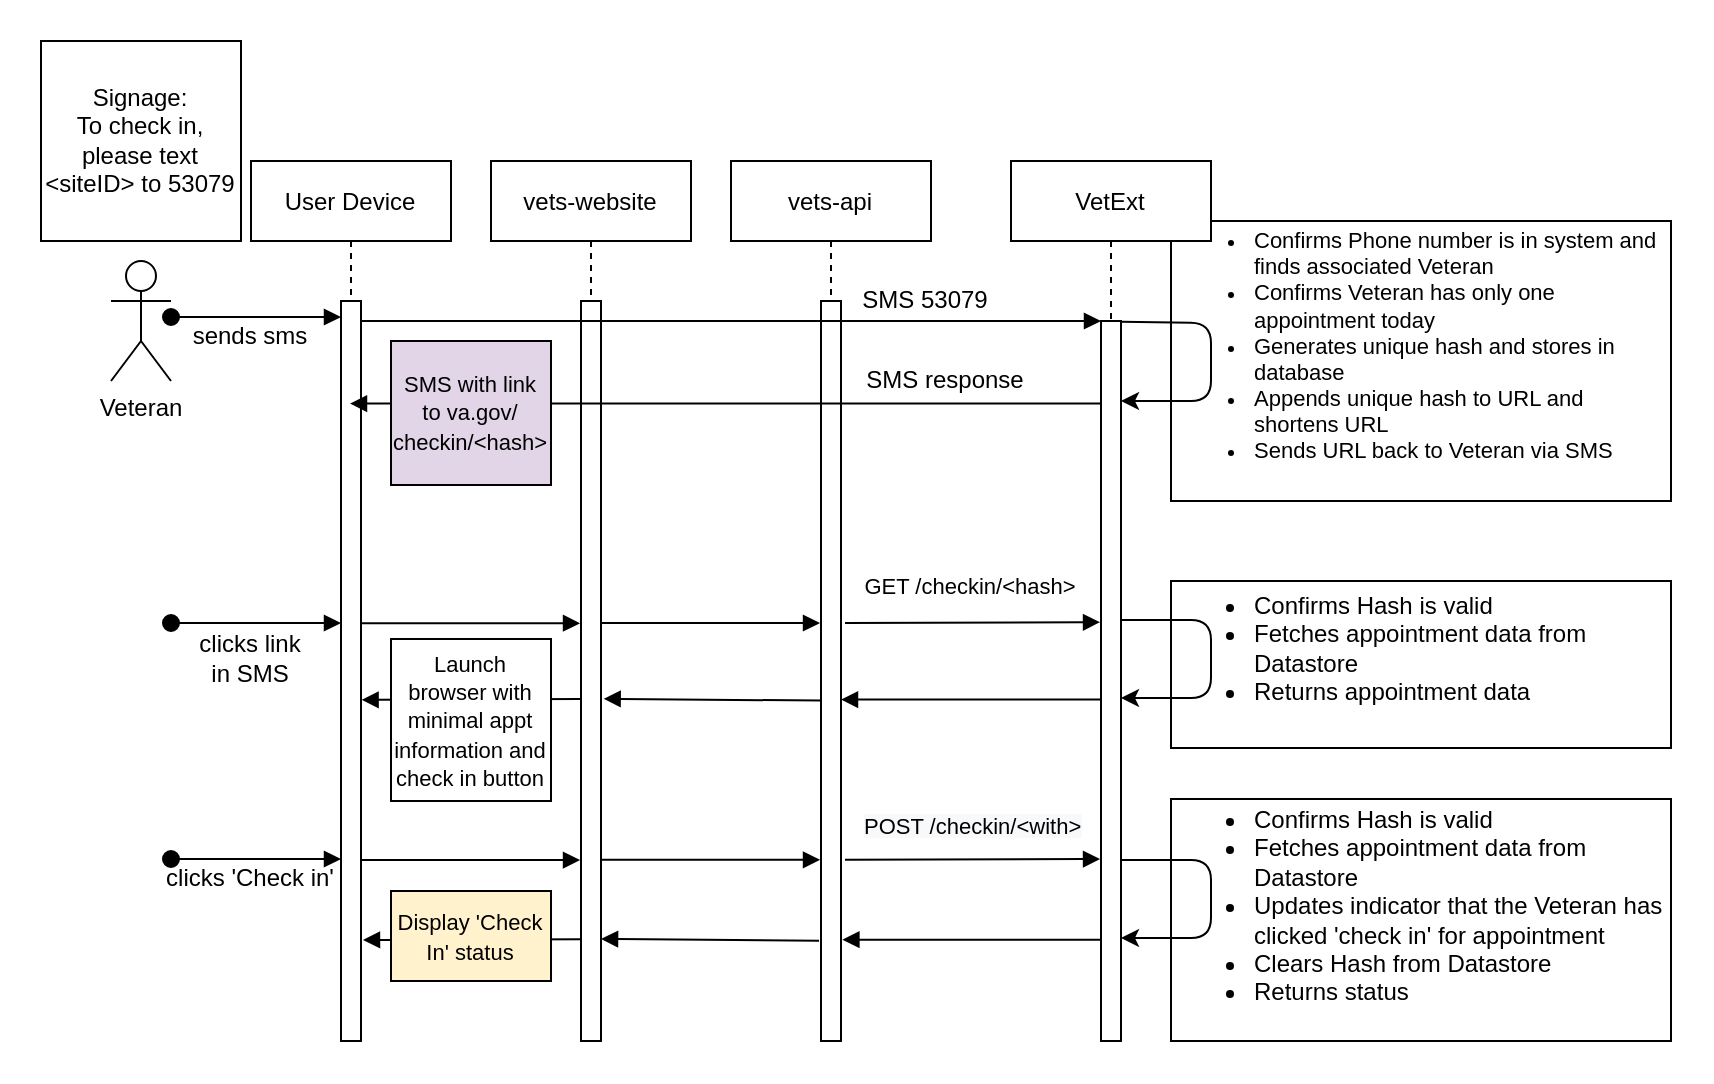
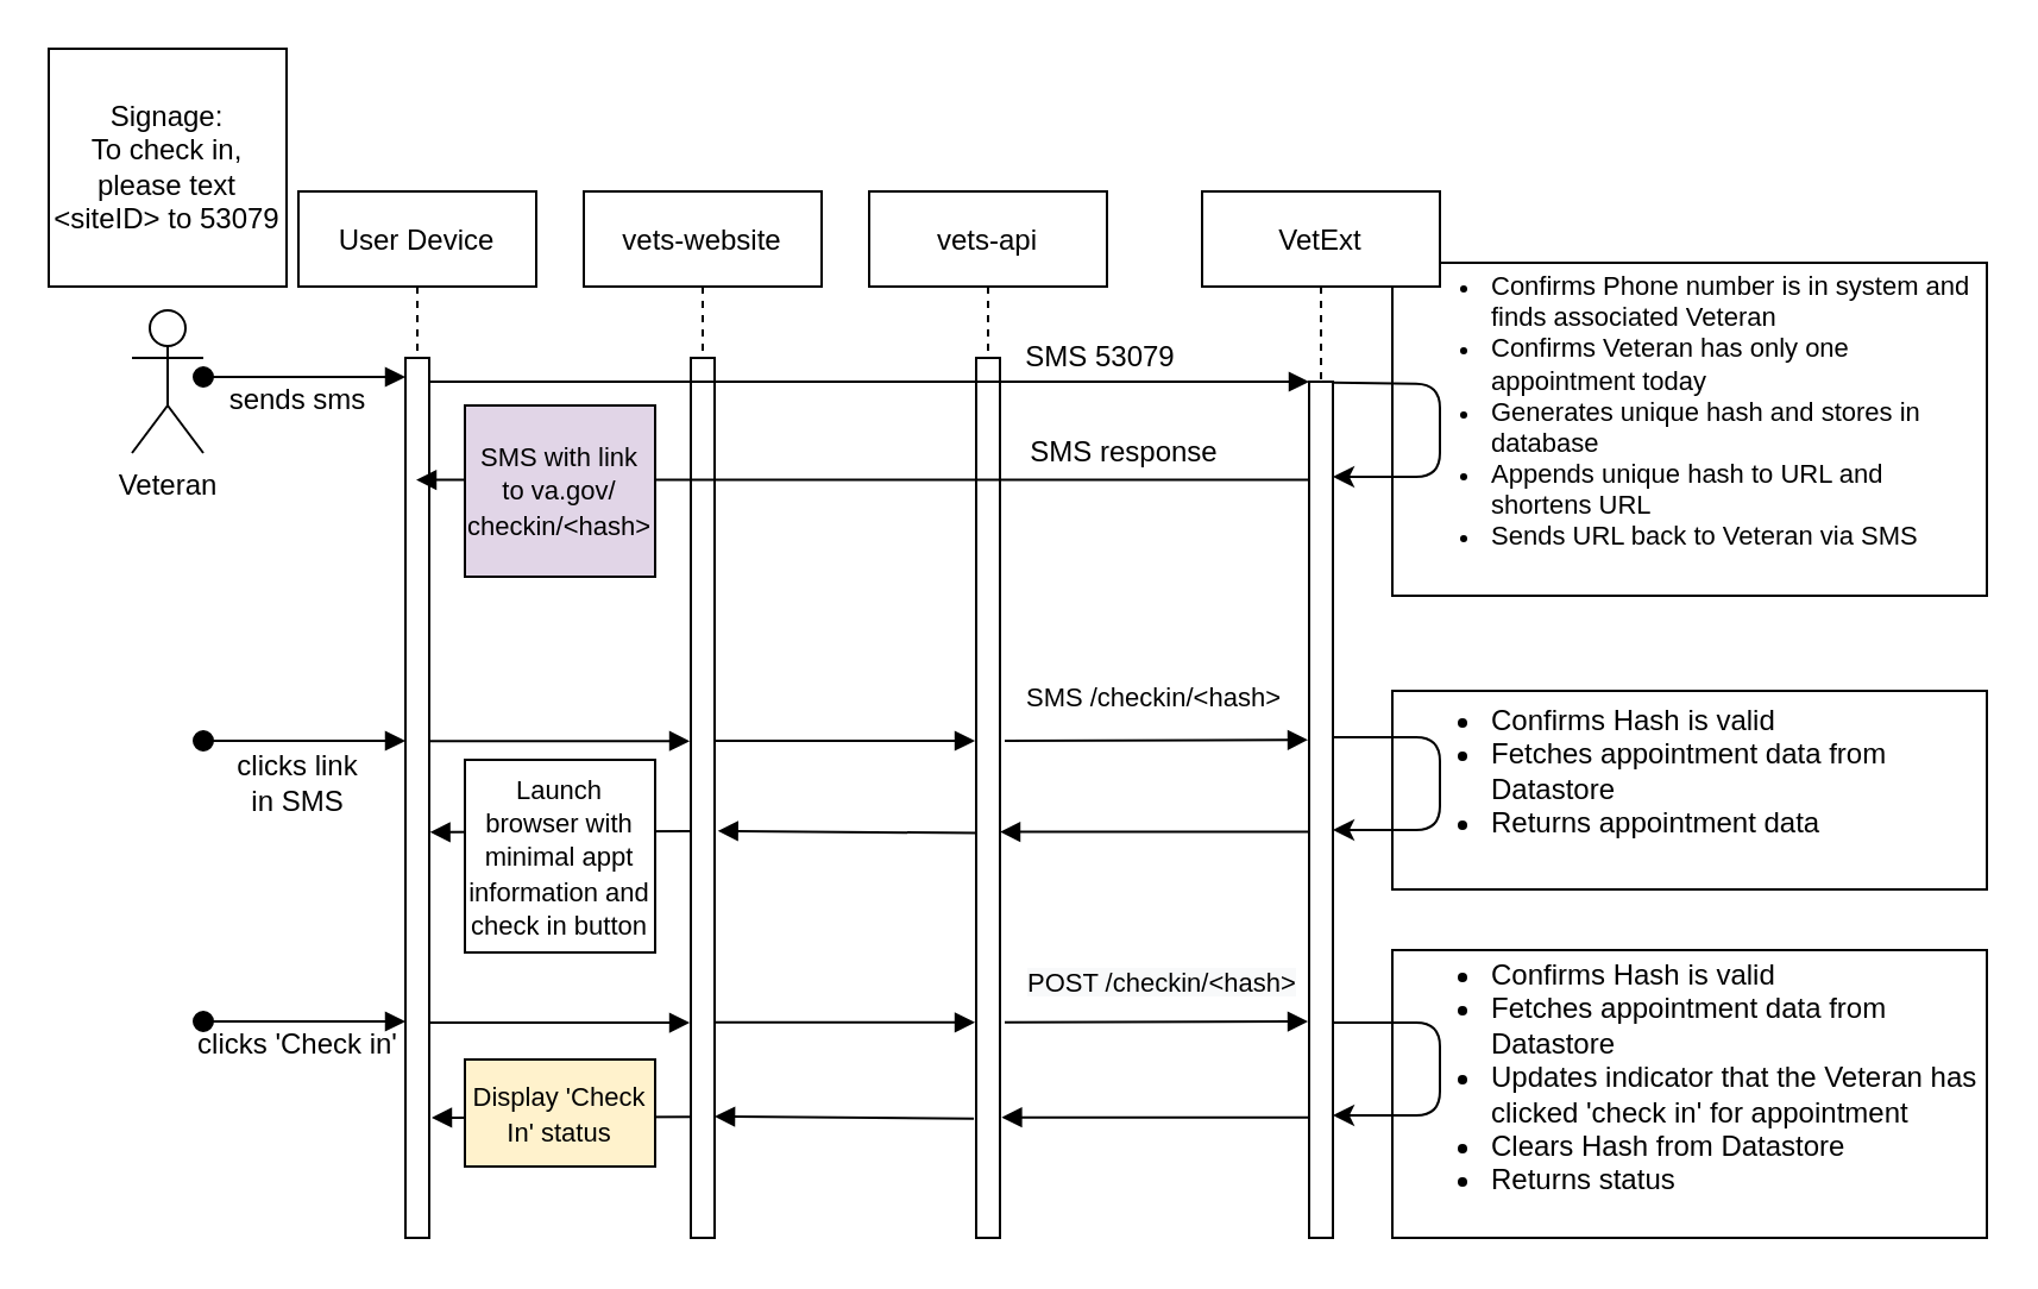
  <mxCell id="0" />
  <mxCell id="1" parent="0" />
  <mxCell id="2" value="&lt;ul&gt;&lt;li&gt;&lt;font style=&quot;font-size: 12px&quot;&gt;Confirms Hash is valid&lt;/font&gt;&lt;/li&gt;&lt;li&gt;&lt;font style=&quot;font-size: 12px&quot;&gt;Fetches appointment data from Datastore&lt;/font&gt;&lt;/li&gt;&lt;li&gt;&lt;font style=&quot;font-size: 12px&quot;&gt;Returns appointment data&lt;/font&gt;&lt;/li&gt;&lt;/ul&gt;&lt;font style=&quot;font-size: 13px&quot;&gt;&lt;br&gt;&lt;/font&gt;" style="rounded=0;whiteSpace=wrap;html=1;align=left;" vertex="1" parent="1"><mxGeometry x="585" y="290" width="250" height="83.5" as="geometry" /></mxCell>
  <mxCell id="3" value="" style="verticalAlign=bottom;endArrow=block;shadow=0;strokeWidth=1;exitX=-0.008;exitY=0.706;exitDx=0;exitDy=0;exitPerimeter=0;entryX=1.052;entryY=0.708;entryDx=0;entryDy=0;entryPerimeter=0;" edge="1" parent="1"><mxGeometry relative="1" as="geometry"><mxPoint x="289.7" y="349" as="sourcePoint" /><mxPoint x="180.3" y="349.42" as="targetPoint" /></mxGeometry></mxCell>
  <mxCell id="4" value="&lt;ul style=&quot;font-size: 11px&quot;&gt;&lt;li&gt;&lt;font style=&quot;font-size: 11px&quot;&gt;Confirms Phone number is in system and finds associated Veteran&lt;/font&gt;&lt;/li&gt;&lt;li&gt;&lt;span&gt;Confirms Veteran has only one appointment today&lt;/span&gt;&lt;br&gt;&lt;/li&gt;&lt;li&gt;&lt;span&gt;Generates unique hash and stores in database&lt;/span&gt;&lt;/li&gt;&lt;li&gt;&lt;span&gt;Appends unique hash to URL and shortens URL&lt;/span&gt;&lt;/li&gt;&lt;li&gt;&lt;span&gt;Sends URL back to Veteran via SMS&lt;/span&gt;&lt;/li&gt;&lt;/ul&gt;&lt;font style=&quot;font-size: 9px&quot;&gt;&lt;br&gt;&lt;/font&gt;" style="rounded=0;whiteSpace=wrap;html=1;align=left;" parent="1" vertex="1"><mxGeometry x="585" y="110" width="250" height="140" as="geometry" /></mxCell>
  <mxCell id="5" value="User Device" style="shape=umlLifeline;perimeter=lifelinePerimeter;container=1;collapsible=0;recursiveResize=0;rounded=0;shadow=0;strokeWidth=1;" parent="1" vertex="1"><mxGeometry x="125" y="80" width="100" height="440" as="geometry" /></mxCell>
  <mxCell id="6" value="" style="points=[];perimeter=orthogonalPerimeter;rounded=0;shadow=0;strokeWidth=1;" parent="5" vertex="1"><mxGeometry x="45" y="70" width="10" height="370" as="geometry" /></mxCell>
  <mxCell id="7" value="VetExt" style="shape=umlLifeline;perimeter=lifelinePerimeter;container=1;collapsible=0;recursiveResize=0;rounded=0;shadow=0;strokeWidth=1;" parent="1" vertex="1"><mxGeometry x="505" y="80" width="100" height="440" as="geometry" /></mxCell>
  <mxCell id="8" value="" style="points=[];perimeter=orthogonalPerimeter;rounded=0;shadow=0;strokeWidth=1;" parent="7" vertex="1"><mxGeometry x="45" y="80" width="10" height="360" as="geometry" /></mxCell>
  <mxCell id="9" value="" style="endArrow=classic;html=1;exitX=0.999;exitY=0.001;exitDx=0;exitDy=0;exitPerimeter=0;" parent="7" source="8" target="8" edge="1"><mxGeometry width="50" height="50" relative="1" as="geometry"><mxPoint x="60" y="80" as="sourcePoint" /><mxPoint x="110" y="120" as="targetPoint" /><Array as="points"><mxPoint x="100" y="81" /><mxPoint x="100" y="120" /></Array></mxGeometry></mxCell>
  <mxCell id="10" value="" style="endArrow=classic;html=1;" edge="1" parent="7"><mxGeometry width="50" height="50" relative="1" as="geometry"><mxPoint x="55" y="229.5" as="sourcePoint" /><mxPoint x="55" y="268.5" as="targetPoint" /><Array as="points"><mxPoint x="100" y="229.5" /><mxPoint x="100" y="268.5" /></Array></mxGeometry></mxCell>
  <mxCell id="11" value="Veteran" style="shape=umlActor;verticalLabelPosition=bottom;verticalAlign=top;html=1;outlineConnect=0;" parent="1" vertex="1"><mxGeometry x="55" y="130" width="30" height="60" as="geometry" /></mxCell>
  <mxCell id="12" value="Signage:&lt;br&gt;To check in, please text &amp;lt;siteID&amp;gt; to 53079" style="whiteSpace=wrap;html=1;aspect=fixed;" parent="1" vertex="1"><mxGeometry x="20" y="20" width="100" height="100" as="geometry" /></mxCell>
  <mxCell id="13" value="SMS 53079" style="text;html=1;strokeColor=none;fillColor=none;align=center;verticalAlign=middle;whiteSpace=wrap;rounded=0;" parent="1" vertex="1"><mxGeometry x="430" y="140" width="65" height="20" as="geometry" /></mxCell>
  <mxCell id="14" value="SMS response" style="text;html=1;strokeColor=none;fillColor=none;align=center;verticalAlign=middle;whiteSpace=wrap;rounded=0;" parent="1" vertex="1"><mxGeometry x="430" y="180" width="85" height="20" as="geometry" /></mxCell>
  <mxCell id="15" value="vets-website" style="shape=umlLifeline;perimeter=lifelinePerimeter;container=1;collapsible=0;recursiveResize=0;rounded=0;shadow=0;strokeWidth=1;" parent="1" vertex="1"><mxGeometry x="245" y="80" width="100" height="440" as="geometry" /></mxCell>
  <mxCell id="16" value="" style="points=[];perimeter=orthogonalPerimeter;rounded=0;shadow=0;strokeWidth=1;" parent="15" vertex="1"><mxGeometry x="45" y="70" width="10" height="370" as="geometry" /></mxCell>
  <mxCell id="17" value="vets-api" style="shape=umlLifeline;perimeter=lifelinePerimeter;container=1;collapsible=0;recursiveResize=0;rounded=0;shadow=0;strokeWidth=1;" parent="1" vertex="1"><mxGeometry x="365" y="80" width="100" height="440" as="geometry" /></mxCell>
  <mxCell id="18" value="" style="points=[];perimeter=orthogonalPerimeter;rounded=0;shadow=0;strokeWidth=1;" parent="17" vertex="1"><mxGeometry x="45" y="70" width="10" height="370" as="geometry" /></mxCell>
  <mxCell id="19" value="" style="verticalAlign=bottom;startArrow=oval;endArrow=block;startSize=8;shadow=0;strokeWidth=1;exitX=1;exitY=0.333;exitDx=0;exitDy=0;exitPerimeter=0;" parent="1" edge="1"><mxGeometry relative="1" as="geometry"><mxPoint x="85" y="158" as="sourcePoint" /><mxPoint x="170" y="158" as="targetPoint" /></mxGeometry></mxCell>
  <mxCell id="20" value="sends sms" style="text;html=1;strokeColor=none;fillColor=none;align=center;verticalAlign=middle;whiteSpace=wrap;rounded=0;" parent="1" vertex="1"><mxGeometry x="95" y="158" width="60" height="20" as="geometry" /></mxCell>
  <mxCell id="21" value="" style="verticalAlign=bottom;endArrow=block;entryX=0;entryY=0;shadow=0;strokeWidth=1;" parent="1" source="6" target="8" edge="1"><mxGeometry relative="1" as="geometry"><mxPoint x="280" y="160" as="sourcePoint" /></mxGeometry></mxCell>
  <mxCell id="22" value="" style="verticalAlign=bottom;startArrow=oval;endArrow=block;startSize=8;shadow=0;strokeWidth=1;exitX=1;exitY=0.333;exitDx=0;exitDy=0;exitPerimeter=0;" parent="1" edge="1"><mxGeometry relative="1" as="geometry"><mxPoint x="85" y="311" as="sourcePoint" /><mxPoint x="170" y="311" as="targetPoint" /></mxGeometry></mxCell>
  <mxCell id="23" value="clicks link in SMS" style="text;html=1;strokeColor=none;fillColor=none;align=center;verticalAlign=middle;whiteSpace=wrap;rounded=0;" parent="1" vertex="1"><mxGeometry x="95" y="319" width="60" height="20" as="geometry" /></mxCell>
  <mxCell id="24" value="" style="verticalAlign=bottom;endArrow=block;shadow=0;strokeWidth=1;entryX=-0.048;entryY=0.472;entryDx=0;entryDy=0;entryPerimeter=0;" parent="1" edge="1"><mxGeometry relative="1" as="geometry"><mxPoint x="180" y="311.12" as="sourcePoint" /><mxPoint x="289.52" y="311.12" as="targetPoint" /></mxGeometry></mxCell>
  <mxCell id="25" value="" style="verticalAlign=bottom;endArrow=block;shadow=0;strokeWidth=1;entryX=-0.048;entryY=0.472;entryDx=0;entryDy=0;entryPerimeter=0;" parent="1" edge="1"><mxGeometry relative="1" as="geometry"><mxPoint x="300" y="311" as="sourcePoint" /><mxPoint x="409.52" y="311" as="targetPoint" /></mxGeometry></mxCell>
  <mxCell id="26" value="" style="verticalAlign=bottom;endArrow=block;shadow=0;strokeWidth=1;entryX=-0.048;entryY=0.448;entryDx=0;entryDy=0;entryPerimeter=0;" parent="1" edge="1"><mxGeometry relative="1" as="geometry"><mxPoint x="422" y="311" as="sourcePoint" /><mxPoint x="549.52" y="310.6" as="targetPoint" /></mxGeometry></mxCell>
  <mxCell id="27" value="" style="verticalAlign=bottom;endArrow=block;shadow=0;strokeWidth=1;entryX=1.217;entryY=0.539;entryDx=0;entryDy=0;entryPerimeter=0;exitX=-0.033;exitY=0.501;exitDx=0;exitDy=0;exitPerimeter=0;" edge="1" parent="1"><mxGeometry relative="1" as="geometry"><mxPoint x="549.67" y="349.28" as="sourcePoint" /><mxPoint x="420" y="349.28" as="targetPoint" /></mxGeometry></mxCell>
  <mxCell id="28" value="&lt;font style=&quot;font-size: 11px&quot;&gt;Launch browser with minimal appt information and check in button&lt;/font&gt;" style="rounded=0;whiteSpace=wrap;html=1;" vertex="1" parent="1"><mxGeometry x="195" y="319" width="80" height="81" as="geometry" /></mxCell>
  <mxCell id="29" value="" style="verticalAlign=bottom;endArrow=block;shadow=0;strokeWidth=1;exitX=0.033;exitY=0.52;exitDx=0;exitDy=0;exitPerimeter=0;entryX=1.133;entryY=0.517;entryDx=0;entryDy=0;entryPerimeter=0;" edge="1" parent="1"><mxGeometry relative="1" as="geometry"><mxPoint x="410.33" y="349.8" as="sourcePoint" /><mxPoint x="301.33" y="348.93" as="targetPoint" /></mxGeometry></mxCell>
  <mxCell id="30" value="" style="verticalAlign=bottom;startArrow=oval;endArrow=block;startSize=8;shadow=0;strokeWidth=1;exitX=1;exitY=0.333;exitDx=0;exitDy=0;exitPerimeter=0;" edge="1" parent="1"><mxGeometry relative="1" as="geometry"><mxPoint x="85" y="429" as="sourcePoint" /><mxPoint x="170" y="429" as="targetPoint" /></mxGeometry></mxCell>
  <mxCell id="31" value="clicks 'Check in'" style="text;html=1;strokeColor=none;fillColor=none;align=center;verticalAlign=middle;whiteSpace=wrap;rounded=0;" vertex="1" parent="1"><mxGeometry x="80" y="429" width="90" height="20" as="geometry" /></mxCell>
  <mxCell id="32" value="" style="verticalAlign=bottom;endArrow=block;shadow=0;strokeWidth=1;entryX=-0.048;entryY=0.472;entryDx=0;entryDy=0;entryPerimeter=0;" edge="1" parent="1"><mxGeometry relative="1" as="geometry"><mxPoint x="180" y="429.52" as="sourcePoint" /><mxPoint x="289.52" y="429.52" as="targetPoint" /></mxGeometry></mxCell>
  <mxCell id="33" value="" style="verticalAlign=bottom;endArrow=block;shadow=0;strokeWidth=1;entryX=-0.048;entryY=0.472;entryDx=0;entryDy=0;entryPerimeter=0;" edge="1" parent="1"><mxGeometry relative="1" as="geometry"><mxPoint x="300" y="429.4" as="sourcePoint" /><mxPoint x="409.52" y="429.4" as="targetPoint" /></mxGeometry></mxCell>
  <mxCell id="34" value="" style="verticalAlign=bottom;endArrow=block;shadow=0;strokeWidth=1;entryX=-0.048;entryY=0.448;entryDx=0;entryDy=0;entryPerimeter=0;" edge="1" parent="1"><mxGeometry relative="1" as="geometry"><mxPoint x="422" y="429.4" as="sourcePoint" /><mxPoint x="549.52" y="429" as="targetPoint" /></mxGeometry></mxCell>
  <mxCell id="35" value="&lt;ul&gt;&lt;li&gt;&lt;font style=&quot;font-size: 12px&quot;&gt;Confirms Hash is valid&lt;/font&gt;&lt;/li&gt;&lt;li&gt;&lt;font style=&quot;font-size: 12px&quot;&gt;Fetches appointment data from Datastore&lt;/font&gt;&lt;/li&gt;&lt;li&gt;&lt;font style=&quot;font-size: 12px&quot;&gt;&lt;span&gt;Updates indicator that the Veteran has clicked 'check in' for appointment&lt;/span&gt;&lt;br&gt;&lt;/font&gt;&lt;/li&gt;&lt;li&gt;&lt;span&gt;&lt;font style=&quot;font-size: 12px&quot;&gt;Clears Hash from Datastore&lt;/font&gt;&lt;/span&gt;&lt;/li&gt;&lt;li&gt;&lt;span&gt;&lt;font style=&quot;font-size: 12px&quot;&gt;Returns status&lt;/font&gt;&lt;/span&gt;&lt;/li&gt;&lt;/ul&gt;&lt;font style=&quot;font-size: 12px&quot;&gt;&lt;br&gt;&lt;/font&gt;" style="rounded=0;whiteSpace=wrap;html=1;align=left;" vertex="1" parent="1"><mxGeometry x="585" y="399" width="250" height="121" as="geometry" /></mxCell>
  <mxCell id="36" value="" style="endArrow=classic;html=1;" edge="1" parent="1"><mxGeometry width="50" height="50" relative="1" as="geometry"><mxPoint x="560" y="429.5" as="sourcePoint" /><mxPoint x="560" y="468.5" as="targetPoint" /><Array as="points"><mxPoint x="605" y="429.5" /><mxPoint x="605" y="468.5" /></Array></mxGeometry></mxCell>
  <mxCell id="37" value="" style="verticalAlign=bottom;endArrow=block;shadow=0;strokeWidth=1;exitX=-0.008;exitY=0.706;exitDx=0;exitDy=0;exitPerimeter=0;entryX=1.052;entryY=0.708;entryDx=0;entryDy=0;entryPerimeter=0;" edge="1" parent="1"><mxGeometry relative="1" as="geometry"><mxPoint x="290.4" y="469.07" as="sourcePoint" /><mxPoint x="181" y="469.49" as="targetPoint" /></mxGeometry></mxCell>
  <mxCell id="38" value="" style="verticalAlign=bottom;endArrow=block;shadow=0;strokeWidth=1;entryX=1.217;entryY=0.539;entryDx=0;entryDy=0;entryPerimeter=0;exitX=-0.033;exitY=0.501;exitDx=0;exitDy=0;exitPerimeter=0;" edge="1" parent="1"><mxGeometry relative="1" as="geometry"><mxPoint x="550.37" y="469.35" as="sourcePoint" /><mxPoint x="420.7" y="469.35" as="targetPoint" /></mxGeometry></mxCell>
  <mxCell id="39" value="" style="verticalAlign=bottom;endArrow=block;shadow=0;strokeWidth=1;exitX=0.033;exitY=0.52;exitDx=0;exitDy=0;exitPerimeter=0;entryX=1.133;entryY=0.517;entryDx=0;entryDy=0;entryPerimeter=0;" edge="1" parent="1"><mxGeometry relative="1" as="geometry"><mxPoint x="409.03" y="469.87" as="sourcePoint" /><mxPoint x="300.03" y="469" as="targetPoint" /></mxGeometry></mxCell>
- <mxCell id="40" value="&lt;font style=&quot;font-size: 11px&quot;&gt;GET /checkin/&amp;lt;hash&amp;gt;&lt;/font&gt;" style="text;html=1;strokeColor=none;fillColor=none;align=center;verticalAlign=middle;whiteSpace=wrap;rounded=0;" vertex="1" parent="1"><mxGeometry x="430" y="283" width="110" height="20" as="geometry" /></mxCell>
- <mxCell id="41" value="&lt;span style=&quot;color: rgb(0 , 0 , 0) ; font-family: &amp;#34;helvetica&amp;#34; ; font-size: 11px ; font-style: normal ; font-weight: 400 ; letter-spacing: normal ; text-align: center ; text-indent: 0px ; text-transform: none ; word-spacing: 0px ; background-color: rgb(248 , 249 , 250) ; display: inline ; float: none&quot;&gt;POST /checkin/&amp;lt;with&amp;gt;&lt;/span&gt;" style="text;whiteSpace=wrap;html=1;" vertex="1" parent="1"><mxGeometry x="430" y="399" width="130" height="30" as="geometry" /></mxCell>
+ <mxCell id="40" value="&lt;font style=&quot;font-size: 11px&quot;&gt;SMS /checkin/&amp;lt;hash&amp;gt;&lt;/font&gt;" style="text;html=1;strokeColor=none;fillColor=none;align=center;verticalAlign=middle;whiteSpace=wrap;rounded=0;" vertex="1" parent="1"><mxGeometry x="430" y="283" width="110" height="20" as="geometry" /></mxCell>
+ <mxCell id="41" value="&lt;span style=&quot;color: rgb(0 , 0 , 0) ; font-family: &amp;#34;helvetica&amp;#34; ; font-size: 11px ; font-style: normal ; font-weight: 400 ; letter-spacing: normal ; text-align: center ; text-indent: 0px ; text-transform: none ; word-spacing: 0px ; background-color: rgb(248 , 249 , 250) ; display: inline ; float: none&quot;&gt;POST /checkin/&amp;lt;hash&amp;gt;&lt;/span&gt;" style="text;whiteSpace=wrap;html=1;" vertex="1" parent="1"><mxGeometry x="430" y="399" width="130" height="30" as="geometry" /></mxCell>
  <mxCell id="42" value="" style="verticalAlign=bottom;endArrow=block;shadow=0;strokeWidth=1;" edge="1" parent="1" target="5"><mxGeometry relative="1" as="geometry"><mxPoint x="550" y="201.27" as="sourcePoint" /><mxPoint x="179.98" y="201.27" as="targetPoint" /></mxGeometry></mxCell>
  <mxCell id="43" value="&lt;font style=&quot;font-size: 11px&quot;&gt;SMS with link to va.gov/&lt;br&gt;checkin/&amp;lt;hash&amp;gt;&lt;/font&gt;" style="rounded=0;whiteSpace=wrap;html=1;fillColor=#e1d5e7;" vertex="1" parent="1"><mxGeometry x="195" y="170" width="80" height="72" as="geometry" /></mxCell>
  <mxCell id="44" value="&lt;font style=&quot;font-size: 11px&quot;&gt;Display 'Check In' status&lt;/font&gt;" style="rounded=0;whiteSpace=wrap;html=1;fillColor=#fff2cc;" vertex="1" parent="1"><mxGeometry x="195" y="445" width="80" height="45" as="geometry" /></mxCell>
